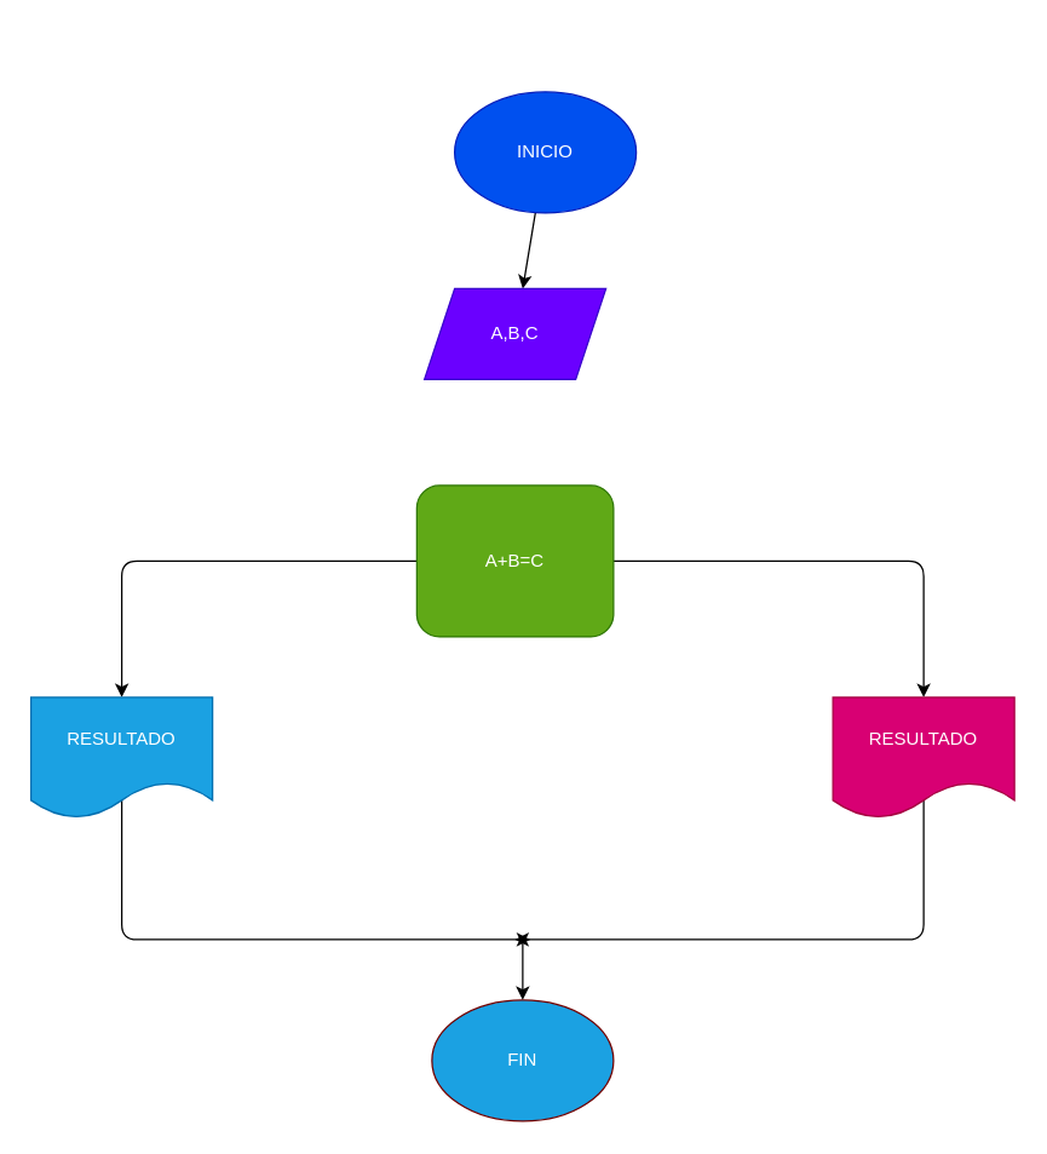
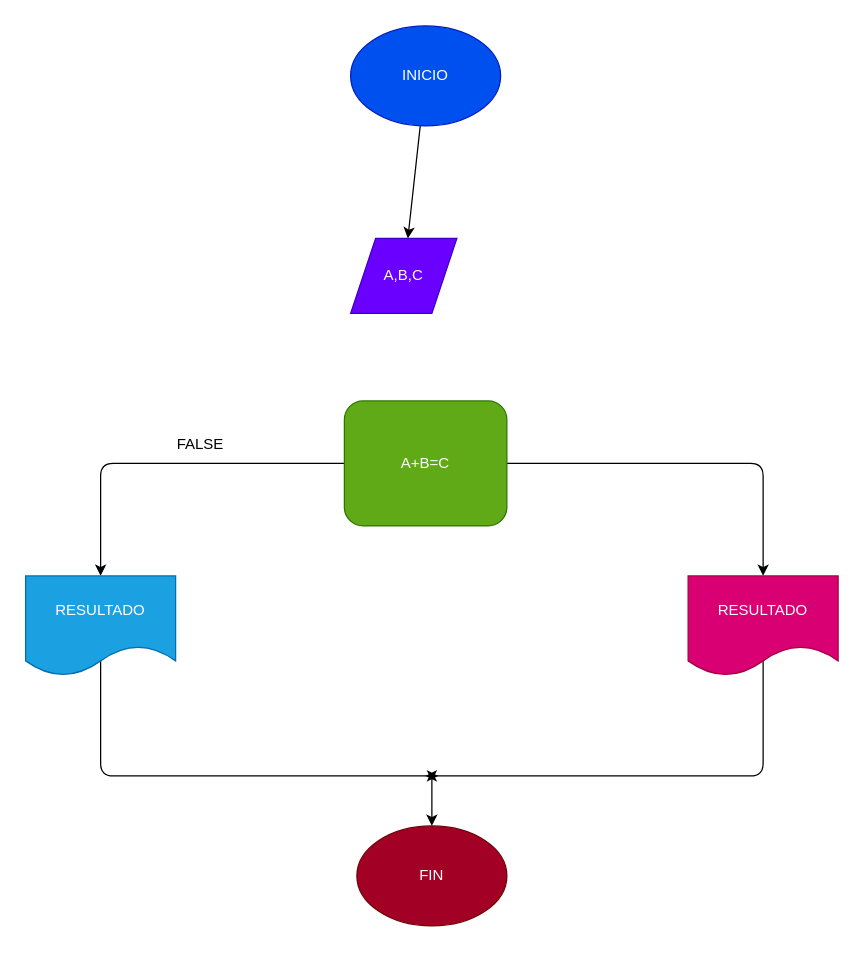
  <mxCell id="0" />
  <mxCell id="1" parent="0" />
  <mxCell id="2" value="" style="edgeStyle=none;html=1;fontColor=#000000;" edge="1" parent="1" source="3" target="4"><mxGeometry relative="1" as="geometry" /></mxCell>
- <mxCell id="3" value="INICIO" style="ellipse;whiteSpace=wrap;html=1;fillColor=#0050ef;strokeColor=#001DBC;fontColor=#ffffff;" vertex="1" parent="1"><mxGeometry x="300" y="60" width="120" height="80" as="geometry" /></mxCell>
- <mxCell id="4" value="A,B,C" style="shape=parallelogram;perimeter=parallelogramPerimeter;whiteSpace=wrap;html=1;fixedSize=1;fillColor=#6a00ff;strokeColor=#3700CC;fontColor=#ffffff;" vertex="1" parent="1"><mxGeometry x="280" y="190" width="120" height="60" as="geometry" /></mxCell>
+ <mxCell id="3" value="INICIO" style="ellipse;whiteSpace=wrap;html=1;fillColor=#0050ef;strokeColor=#001DBC;fontColor=#ffffff;" vertex="1" parent="1"><mxGeometry x="280" y="20" width="120" height="80" as="geometry" /></mxCell>
+ <mxCell id="4" value="A,B,C" style="shape=parallelogram;perimeter=parallelogramPerimeter;whiteSpace=wrap;html=1;fixedSize=1;fillColor=#6a00ff;strokeColor=#3700CC;fontColor=#ffffff;" vertex="1" parent="1"><mxGeometry x="280" y="190" width="85" height="60" as="geometry" /></mxCell>
  <mxCell id="5" value="" style="edgeStyle=none;html=1;fontColor=#000000;" edge="1" parent="1" source="7" target="9"><mxGeometry relative="1" as="geometry"><Array as="points"><mxPoint x="610" y="370" /></Array></mxGeometry></mxCell>
  <mxCell id="6" value="" style="edgeStyle=none;html=1;fontColor=#000000;" edge="1" parent="1" source="7" target="11"><mxGeometry relative="1" as="geometry"><Array as="points"><mxPoint x="80" y="370" /></Array></mxGeometry></mxCell>
  <mxCell id="7" value="A+B=C" style="whiteSpace=wrap;html=1;fillColor=#60a917;strokeColor=#2D7600;fontColor=#ffffff;rounded=1;" vertex="1" parent="1"><mxGeometry x="275" y="320" width="130" height="100" as="geometry" /></mxCell>
  <mxCell id="8" value="" style="edgeStyle=none;html=1;exitX=0.5;exitY=0.85;exitDx=0;exitDy=0;exitPerimeter=0;fontColor=#000000;" edge="1" parent="1" source="9"><mxGeometry relative="1" as="geometry"><mxPoint x="340" y="620" as="targetPoint" /><Array as="points"><mxPoint x="610" y="620" /></Array></mxGeometry></mxCell>
  <mxCell id="9" value="RESULTADO" style="shape=document;whiteSpace=wrap;html=1;boundedLbl=1;fillColor=#d80073;strokeColor=#A50040;fontColor=#ffffff;" vertex="1" parent="1"><mxGeometry x="550" y="460" width="120" height="80" as="geometry" /></mxCell>
  <mxCell id="10" value="" style="edgeStyle=none;html=1;exitX=0.5;exitY=0.825;exitDx=0;exitDy=0;exitPerimeter=0;fontColor=#000000;" edge="1" parent="1" source="11"><mxGeometry relative="1" as="geometry"><mxPoint x="350" y="620" as="targetPoint" /><Array as="points"><mxPoint x="80" y="620" /></Array></mxGeometry></mxCell>
  <mxCell id="11" value="RESULTADO" style="shape=document;whiteSpace=wrap;html=1;boundedLbl=1;fillColor=#1ba1e2;strokeColor=#006EAF;fontColor=#ffffff;" vertex="1" parent="1"><mxGeometry x="20" y="460" width="120" height="80" as="geometry" /></mxCell>
- <mxCell id="13" value="FIN" style="ellipse;whiteSpace=wrap;html=1;fillColor=#1ba1e2;strokeColor=#6F0000;fontColor=#ffffff;" vertex="1" parent="1"><mxGeometry x="285" y="660" width="120" height="80" as="geometry" /></mxCell>
+ <mxCell id="12" value="FALSE" style="text;html=1;strokeColor=none;fillColor=none;align=center;verticalAlign=middle;whiteSpace=wrap;rounded=0;fontColor=#000000;" vertex="1" parent="1"><mxGeometry x="130" y="340" width="60" height="30" as="geometry" /></mxCell>
+ <mxCell id="13" value="FIN" style="ellipse;whiteSpace=wrap;html=1;fillColor=#a20025;strokeColor=#6F0000;fontColor=#ffffff;" vertex="1" parent="1"><mxGeometry x="285" y="660" width="120" height="80" as="geometry" /></mxCell>
  <mxCell id="14" value="" style="endArrow=classic;html=1;fontColor=#000000;" edge="1" parent="1"><mxGeometry width="50" height="50" relative="1" as="geometry"><mxPoint x="345" y="620" as="sourcePoint" /><mxPoint x="345" y="660" as="targetPoint" /></mxGeometry></mxCell>
